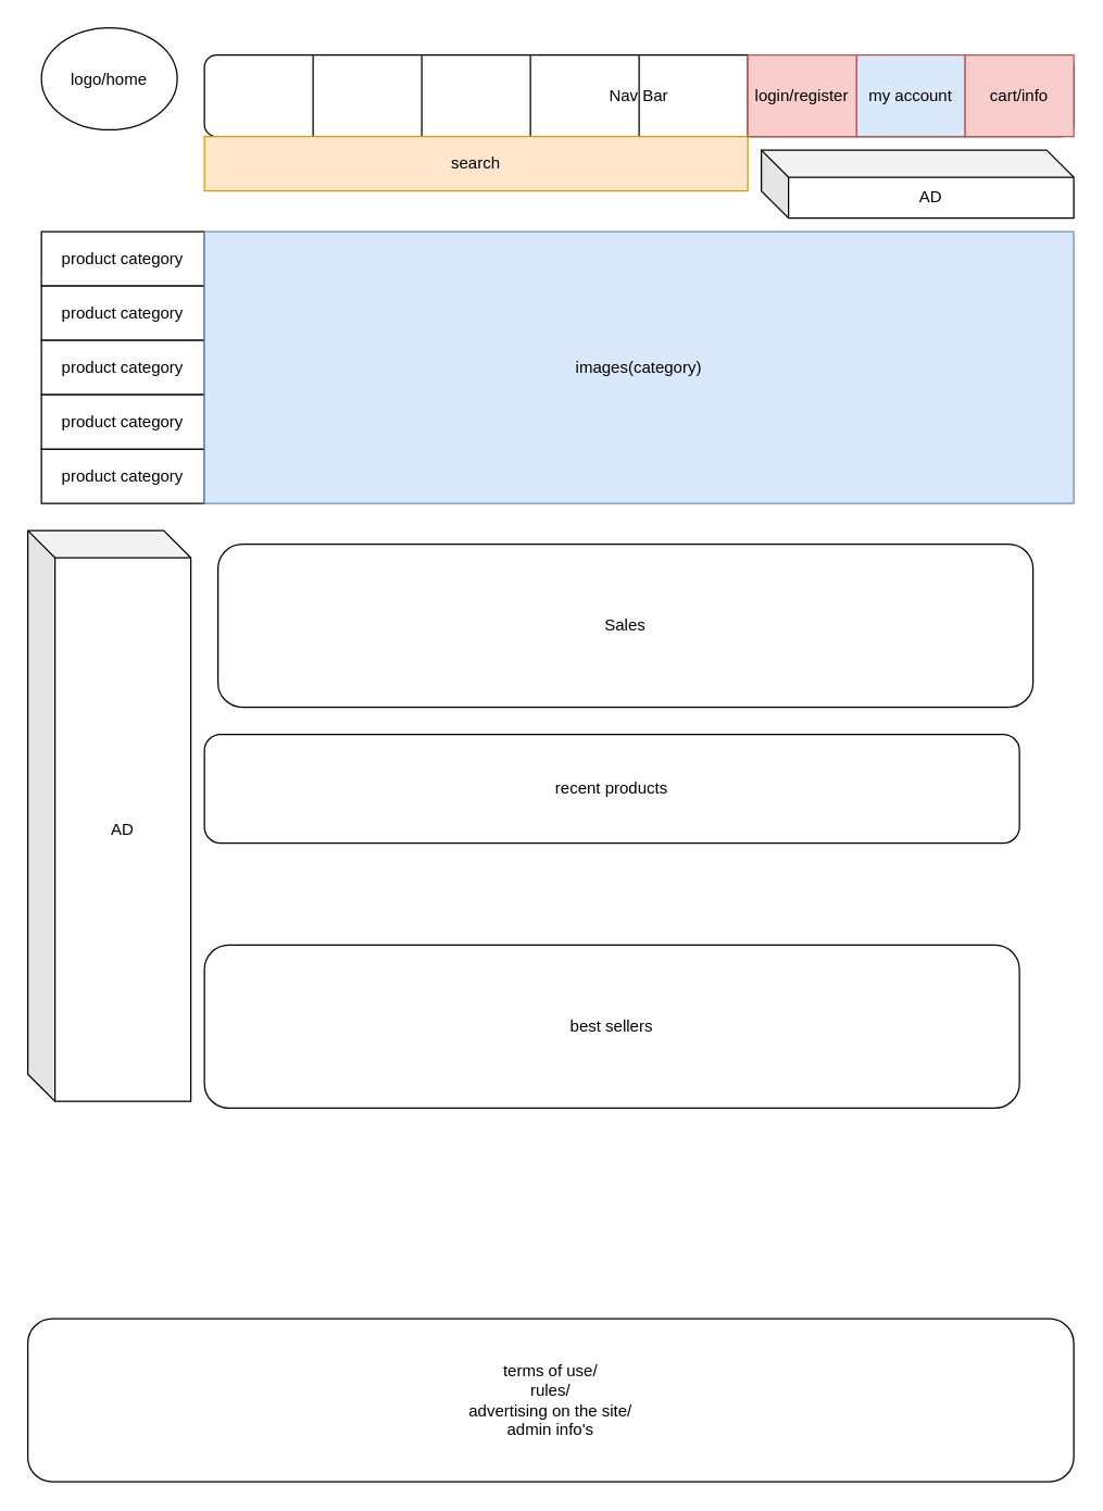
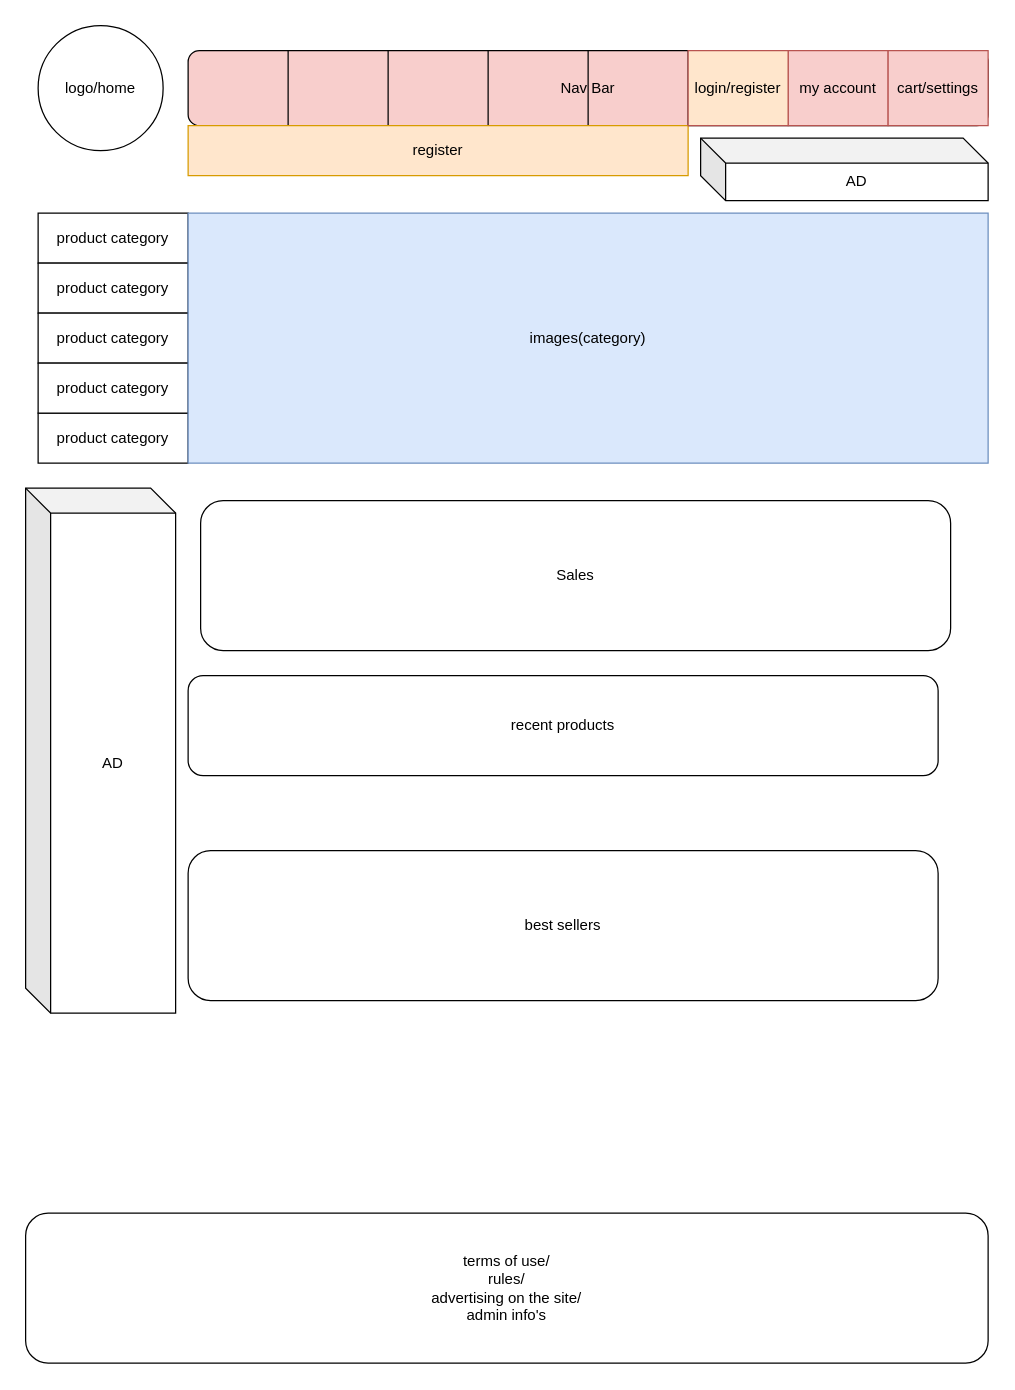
  <mxCell id="0" />
  <mxCell id="1" parent="0" />
- <mxCell id="2" value="logo/home" style="ellipse;whiteSpace=wrap;html=1;aspect=fixed;" vertex="1" parent="1"><mxGeometry x="30" y="20" width="100" height="75" as="geometry" /></mxCell>
- <mxCell id="3" value="Nav Bar" style="rounded=1;whiteSpace=wrap;html=1;" vertex="1" parent="1"><mxGeometry x="150" y="40" width="640" height="60" as="geometry" /></mxCell>
+ <mxCell id="2" value="logo/home" style="ellipse;whiteSpace=wrap;html=1;aspect=fixed;" vertex="1" parent="1"><mxGeometry x="30" y="20" width="100" height="100" as="geometry" /></mxCell>
+ <mxCell id="3" value="Nav Bar" style="rounded=1;whiteSpace=wrap;html=1;fillColor=#f8cecc;" vertex="1" parent="1"><mxGeometry x="150" y="40" width="640" height="60" as="geometry" /></mxCell>
  <mxCell id="4" value="" style="endArrow=none;html=1;entryX=0.25;entryY=0;entryDx=0;entryDy=0;exitX=0.25;exitY=1;exitDx=0;exitDy=0;" edge="1" parent="1"><mxGeometry width="50" height="50" relative="1" as="geometry"><mxPoint x="310" y="100" as="sourcePoint" /><mxPoint x="310" y="40" as="targetPoint" /></mxGeometry></mxCell>
  <mxCell id="5" value="" style="endArrow=none;html=1;entryX=0.25;entryY=0;entryDx=0;entryDy=0;exitX=0.25;exitY=1;exitDx=0;exitDy=0;" edge="1" parent="1"><mxGeometry width="50" height="50" relative="1" as="geometry"><mxPoint x="390" y="100" as="sourcePoint" /><mxPoint x="390" y="40" as="targetPoint" /></mxGeometry></mxCell>
  <mxCell id="6" value="" style="endArrow=none;html=1;entryX=0.25;entryY=0;entryDx=0;entryDy=0;exitX=0.25;exitY=1;exitDx=0;exitDy=0;" edge="1" parent="1"><mxGeometry width="50" height="50" relative="1" as="geometry"><mxPoint x="470" y="100" as="sourcePoint" /><mxPoint x="470" y="40" as="targetPoint" /></mxGeometry></mxCell>
  <mxCell id="7" value="" style="endArrow=none;html=1;entryX=0.25;entryY=0;entryDx=0;entryDy=0;exitX=0.25;exitY=1;exitDx=0;exitDy=0;" edge="1" parent="1"><mxGeometry width="50" height="50" relative="1" as="geometry"><mxPoint x="550" y="100" as="sourcePoint" /><mxPoint x="550" y="40" as="targetPoint" /></mxGeometry></mxCell>
  <mxCell id="8" value="" style="endArrow=none;html=1;entryX=0.25;entryY=0;entryDx=0;entryDy=0;exitX=0.25;exitY=1;exitDx=0;exitDy=0;" edge="1" parent="1"><mxGeometry width="50" height="50" relative="1" as="geometry"><mxPoint x="630" y="100" as="sourcePoint" /><mxPoint x="630" y="40" as="targetPoint" /></mxGeometry></mxCell>
  <mxCell id="9" value="" style="endArrow=none;html=1;entryX=0.25;entryY=0;entryDx=0;entryDy=0;exitX=0.25;exitY=1;exitDx=0;exitDy=0;" edge="1" parent="1"><mxGeometry width="50" height="50" relative="1" as="geometry"><mxPoint x="710" y="100" as="sourcePoint" /><mxPoint x="710" y="40" as="targetPoint" /></mxGeometry></mxCell>
  <mxCell id="10" value="" style="endArrow=none;html=1;entryX=0.25;entryY=0;entryDx=0;entryDy=0;exitX=0.25;exitY=1;exitDx=0;exitDy=0;" edge="1" parent="1"><mxGeometry width="50" height="50" relative="1" as="geometry"><mxPoint x="230" y="100" as="sourcePoint" /><mxPoint x="230" y="40" as="targetPoint" /></mxGeometry></mxCell>
- <mxCell id="11" value="search" style="rounded=0;whiteSpace=wrap;html=1;fillColor=#ffe6cc;strokeColor=#d79b00;" vertex="1" parent="1"><mxGeometry x="150" y="100" width="400" height="40" as="geometry" /></mxCell>
- <mxCell id="12" value="my account" style="rounded=0;whiteSpace=wrap;html=1;fillColor=#dae8fc;strokeColor=#b85450;" vertex="1" parent="1"><mxGeometry x="630" y="40" width="80" height="60" as="geometry" /></mxCell>
- <mxCell id="13" value="cart/info" style="rounded=0;whiteSpace=wrap;html=1;fillColor=#f8cecc;strokeColor=#b85450;" vertex="1" parent="1"><mxGeometry x="710" y="40" width="80" height="60" as="geometry" /></mxCell>
+ <mxCell id="11" value="register" style="rounded=0;whiteSpace=wrap;html=1;fillColor=#ffe6cc;strokeColor=#d79b00;" vertex="1" parent="1"><mxGeometry x="150" y="100" width="400" height="40" as="geometry" /></mxCell>
+ <mxCell id="12" value="my account" style="rounded=0;whiteSpace=wrap;html=1;fillColor=#f8cecc;strokeColor=#b85450;" vertex="1" parent="1"><mxGeometry x="630" y="40" width="80" height="60" as="geometry" /></mxCell>
+ <mxCell id="13" value="cart/settings" style="rounded=0;whiteSpace=wrap;html=1;fillColor=#f8cecc;strokeColor=#b85450;" vertex="1" parent="1"><mxGeometry x="710" y="40" width="80" height="60" as="geometry" /></mxCell>
  <mxCell id="14" value="product category" style="rounded=0;whiteSpace=wrap;html=1;" vertex="1" parent="1"><mxGeometry x="30" y="170" width="120" height="40" as="geometry" /></mxCell>
  <mxCell id="15" value="product category" style="rounded=0;whiteSpace=wrap;html=1;" vertex="1" parent="1"><mxGeometry x="30" y="210" width="120" height="40" as="geometry" /></mxCell>
  <mxCell id="16" value="product category" style="rounded=0;whiteSpace=wrap;html=1;" vertex="1" parent="1"><mxGeometry x="30" y="330" width="120" height="40" as="geometry" /></mxCell>
  <mxCell id="17" value="product category" style="rounded=0;whiteSpace=wrap;html=1;" vertex="1" parent="1"><mxGeometry x="30" y="250" width="120" height="40" as="geometry" /></mxCell>
  <mxCell id="18" value="product category" style="rounded=0;whiteSpace=wrap;html=1;" vertex="1" parent="1"><mxGeometry x="30" y="290" width="120" height="40" as="geometry" /></mxCell>
  <mxCell id="19" value="images(category)" style="rounded=0;whiteSpace=wrap;html=1;fillColor=#dae8fc;strokeColor=#6c8ebf;" vertex="1" parent="1"><mxGeometry x="150" y="170" width="640" height="200" as="geometry" /></mxCell>
- <mxCell id="20" value="best sellers" style="rounded=1;whiteSpace=wrap;html=1;" vertex="1" parent="1"><mxGeometry x="150" y="695" width="600" height="120" as="geometry" /></mxCell>
+ <mxCell id="20" value="best sellers" style="rounded=1;whiteSpace=wrap;html=1;" vertex="1" parent="1"><mxGeometry x="150" y="680" width="600" height="120" as="geometry" /></mxCell>
  <mxCell id="21" value="recent products" style="rounded=1;whiteSpace=wrap;html=1;" vertex="1" parent="1"><mxGeometry x="150" y="540" width="600" height="80" as="geometry" /></mxCell>
  <mxCell id="22" value="Sales" style="rounded=1;whiteSpace=wrap;html=1;" vertex="1" parent="1"><mxGeometry x="160" y="400" width="600" height="120" as="geometry" /></mxCell>
  <mxCell id="23" value="terms of use/&lt;br&gt;rules/&lt;br&gt;advertising on the site/&lt;br&gt;admin info's" style="rounded=1;whiteSpace=wrap;html=1;" vertex="1" parent="1"><mxGeometry x="20" y="970" width="770" height="120" as="geometry" /></mxCell>
- <mxCell id="24" value="login/register" style="rounded=0;whiteSpace=wrap;html=1;fillColor=#f8cecc;strokeColor=#b85450;" vertex="1" parent="1"><mxGeometry x="550" y="40" width="80" height="60" as="geometry" /></mxCell>
+ <mxCell id="24" value="login/register" style="rounded=0;whiteSpace=wrap;html=1;fillColor=#ffe6cc;strokeColor=#b85450;" vertex="1" parent="1"><mxGeometry x="550" y="40" width="80" height="60" as="geometry" /></mxCell>
  <mxCell id="25" value="AD" style="shape=cube;whiteSpace=wrap;html=1;boundedLbl=1;backgroundOutline=1;darkOpacity=0.05;darkOpacity2=0.1;" vertex="1" parent="1"><mxGeometry x="20" y="390" width="120" height="420" as="geometry" /></mxCell>
  <mxCell id="26" value="AD" style="shape=cube;whiteSpace=wrap;html=1;boundedLbl=1;backgroundOutline=1;darkOpacity=0.05;darkOpacity2=0.1;" vertex="1" parent="1"><mxGeometry x="560" y="110" width="230" height="50" as="geometry" /></mxCell>
